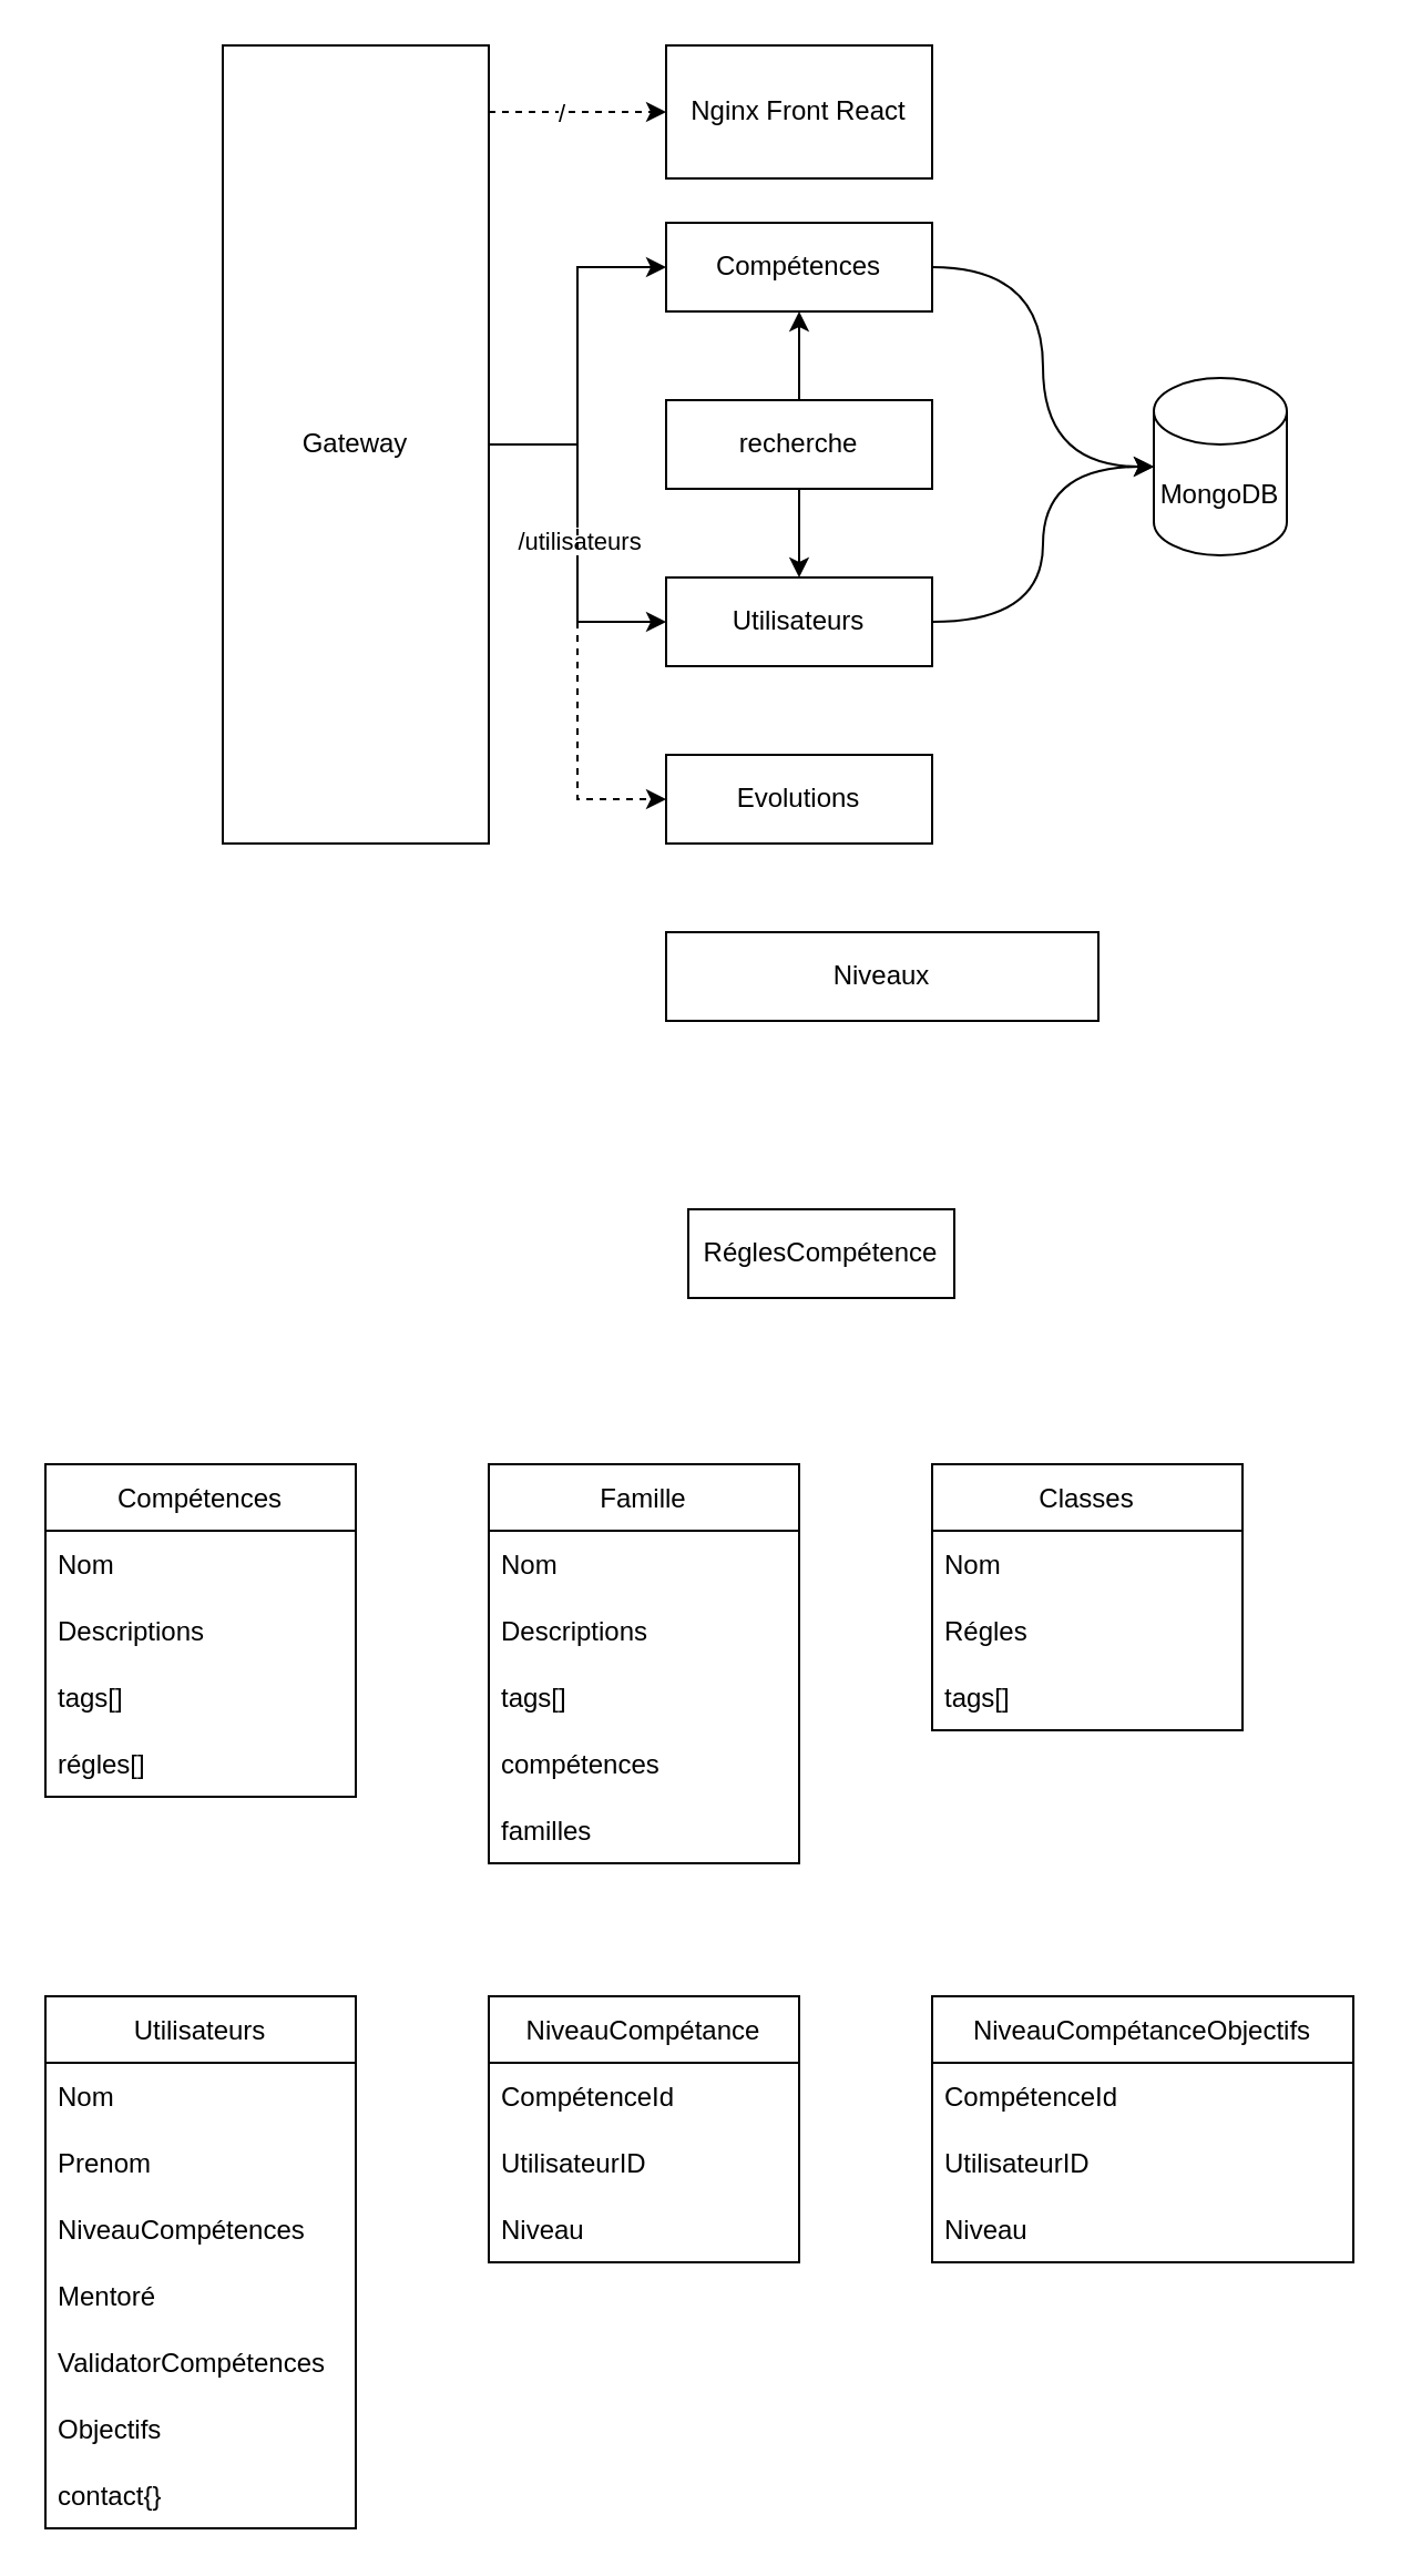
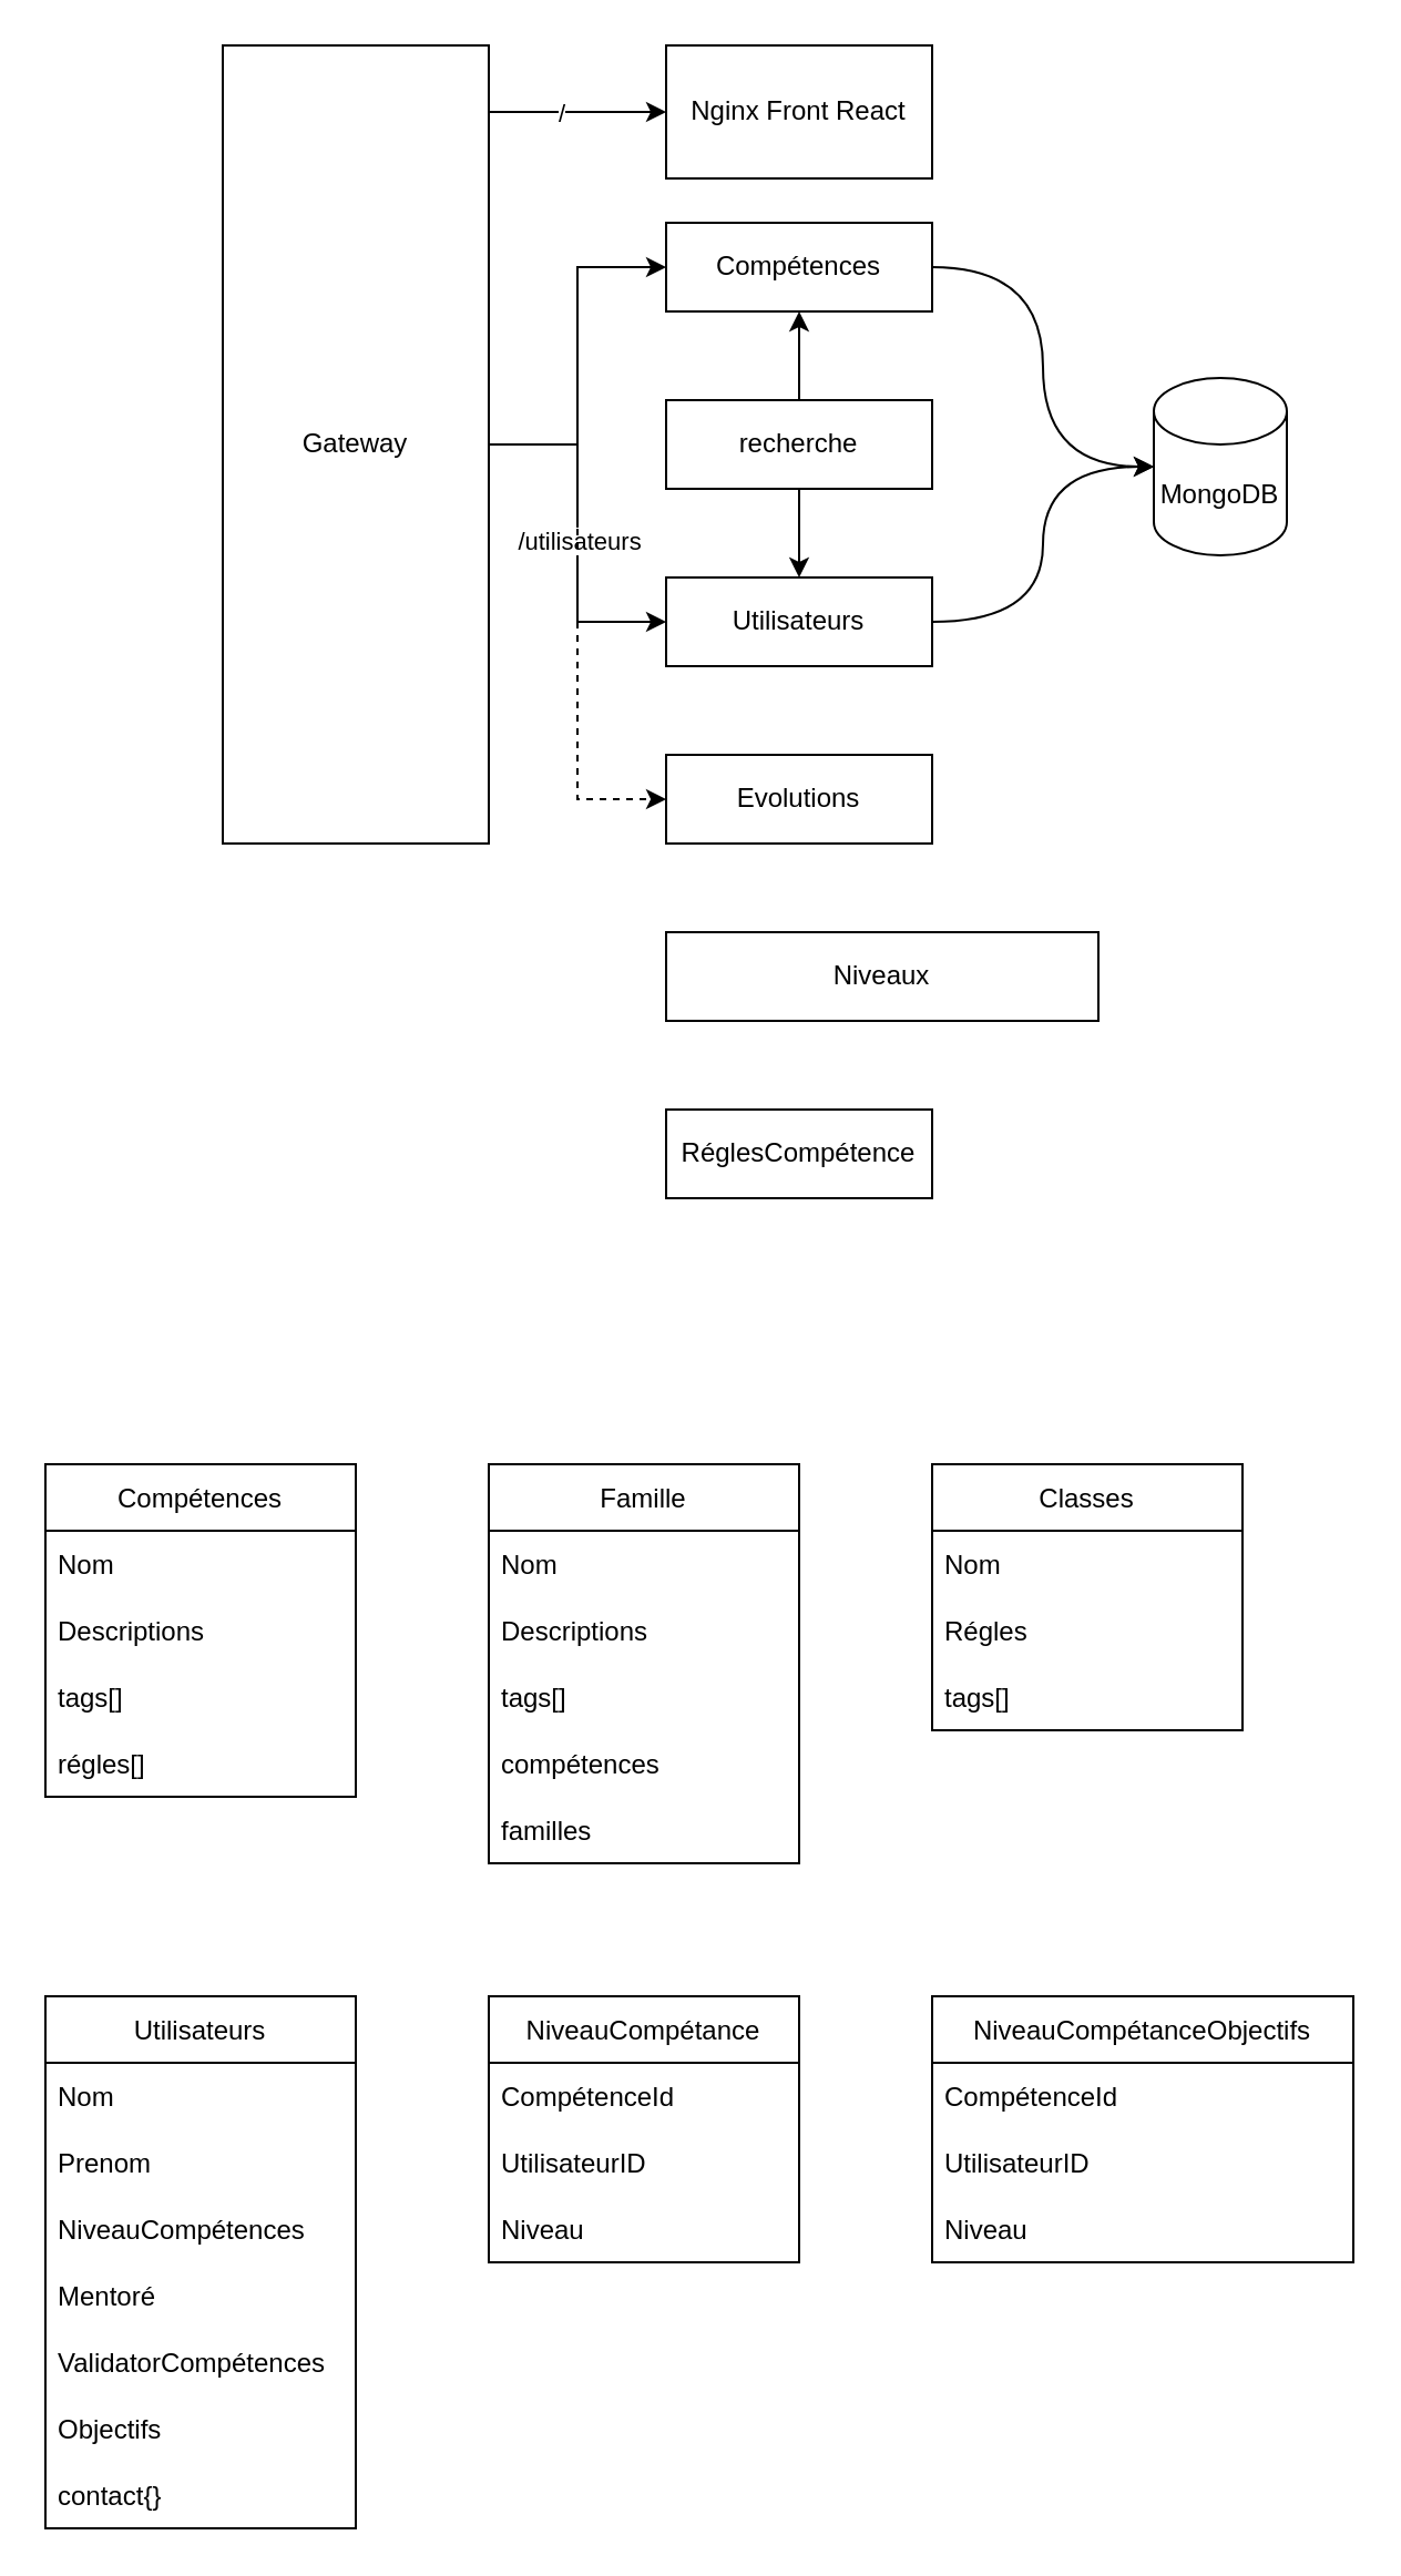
  <mxCell id="0" />
  <mxCell id="1" parent="0" />
  <mxCell id="2" value="Nginx Front React" style="rounded=0;whiteSpace=wrap;html=1;" vertex="1" parent="1"><mxGeometry x="300" y="20" width="120" height="60" as="geometry" /></mxCell>
- <mxCell id="3" style="edgeStyle=orthogonalEdgeStyle;rounded=0;orthogonalLoop=1;jettySize=auto;html=1;dashed=1;" edge="1" parent="1" source="9" target="2"><mxGeometry relative="1" as="geometry"><Array as="points"><mxPoint x="230" y="50" /><mxPoint x="230" y="50" /></Array></mxGeometry></mxCell>
+ <mxCell id="3" style="edgeStyle=orthogonalEdgeStyle;rounded=0;orthogonalLoop=1;jettySize=auto;html=1;" edge="1" parent="1" source="9" target="2"><mxGeometry relative="1" as="geometry"><Array as="points"><mxPoint x="230" y="50" /><mxPoint x="230" y="50" /></Array></mxGeometry></mxCell>
  <mxCell id="4" value="/" style="edgeLabel;html=1;align=center;verticalAlign=middle;resizable=0;points=[];" vertex="1" connectable="0" parent="3"><mxGeometry x="-0.2" relative="1" as="geometry"><mxPoint as="offset" /></mxGeometry></mxCell>
  <mxCell id="5" style="edgeStyle=orthogonalEdgeStyle;rounded=0;orthogonalLoop=1;jettySize=auto;html=1;" edge="1" parent="1" source="9" target="11"><mxGeometry relative="1" as="geometry" /></mxCell>
  <mxCell id="6" value="/utilisateurs" style="edgeLabel;html=1;align=center;verticalAlign=middle;resizable=0;points=[];" vertex="1" connectable="0" parent="5"><mxGeometry x="-0.3" y="-1" relative="1" as="geometry"><mxPoint x="1" y="27" as="offset" /></mxGeometry></mxCell>
  <mxCell id="7" style="edgeStyle=orthogonalEdgeStyle;rounded=0;orthogonalLoop=1;jettySize=auto;html=1;" edge="1" parent="1" source="9" target="13"><mxGeometry relative="1" as="geometry" /></mxCell>
  <mxCell id="8" style="edgeStyle=orthogonalEdgeStyle;rounded=0;orthogonalLoop=1;jettySize=auto;html=1;entryX=0;entryY=0.5;entryDx=0;entryDy=0;dashed=1;" edge="1" parent="1" source="9" target="17"><mxGeometry relative="1" as="geometry" /></mxCell>
  <mxCell id="9" value="Gateway" style="rounded=0;whiteSpace=wrap;html=1;" vertex="1" parent="1"><mxGeometry x="100" y="20" width="120" height="360" as="geometry" /></mxCell>
  <mxCell id="10" style="edgeStyle=orthogonalEdgeStyle;rounded=0;orthogonalLoop=1;jettySize=auto;html=1;entryX=0;entryY=0.5;entryDx=0;entryDy=0;entryPerimeter=0;curved=1;" edge="1" parent="1" source="11" target="18"><mxGeometry relative="1" as="geometry" /></mxCell>
  <mxCell id="11" value="Utilisateurs" style="rounded=0;whiteSpace=wrap;html=1;" vertex="1" parent="1"><mxGeometry x="300" y="260" width="120" height="40" as="geometry" /></mxCell>
  <mxCell id="12" style="edgeStyle=orthogonalEdgeStyle;rounded=0;orthogonalLoop=1;jettySize=auto;html=1;curved=1;entryX=0;entryY=0.5;entryDx=0;entryDy=0;entryPerimeter=0;" edge="1" parent="1" source="13" target="18"><mxGeometry relative="1" as="geometry" /></mxCell>
  <mxCell id="13" value="Compétences" style="rounded=0;whiteSpace=wrap;html=1;" vertex="1" parent="1"><mxGeometry x="300" y="100" width="120" height="40" as="geometry" /></mxCell>
  <mxCell id="14" style="edgeStyle=orthogonalEdgeStyle;rounded=0;orthogonalLoop=1;jettySize=auto;html=1;entryX=0.5;entryY=1;entryDx=0;entryDy=0;" edge="1" parent="1" source="16" target="13"><mxGeometry relative="1" as="geometry" /></mxCell>
  <mxCell id="15" style="edgeStyle=orthogonalEdgeStyle;rounded=0;orthogonalLoop=1;jettySize=auto;html=1;entryX=0.5;entryY=0;entryDx=0;entryDy=0;" edge="1" parent="1" source="16" target="11"><mxGeometry relative="1" as="geometry" /></mxCell>
  <mxCell id="16" value="recherche" style="rounded=0;whiteSpace=wrap;html=1;" vertex="1" parent="1"><mxGeometry x="300" y="180" width="120" height="40" as="geometry" /></mxCell>
  <mxCell id="17" value="Evolutions" style="rounded=0;whiteSpace=wrap;html=1;" vertex="1" parent="1"><mxGeometry x="300" y="340" width="120" height="40" as="geometry" /></mxCell>
  <mxCell id="18" value="MongoDB" style="shape=cylinder3;whiteSpace=wrap;html=1;boundedLbl=1;backgroundOutline=1;size=15;" vertex="1" parent="1"><mxGeometry x="520" y="170" width="60" height="80" as="geometry" /></mxCell>
  <mxCell id="19" value="Compétences" style="swimlane;fontStyle=0;childLayout=stackLayout;horizontal=1;startSize=30;horizontalStack=0;resizeParent=1;resizeParentMax=0;resizeLast=0;collapsible=1;marginBottom=0;" vertex="1" parent="1"><mxGeometry x="20" y="660" width="140" height="150" as="geometry" /></mxCell>
  <mxCell id="20" value="Nom" style="text;strokeColor=none;fillColor=none;align=left;verticalAlign=middle;spacingLeft=4;spacingRight=4;overflow=hidden;points=[[0,0.5],[1,0.5]];portConstraint=eastwest;rotatable=0;" vertex="1" parent="19"><mxGeometry y="30" width="140" height="30" as="geometry" /></mxCell>
  <mxCell id="21" value="Descriptions" style="text;strokeColor=none;fillColor=none;align=left;verticalAlign=middle;spacingLeft=4;spacingRight=4;overflow=hidden;points=[[0,0.5],[1,0.5]];portConstraint=eastwest;rotatable=0;" vertex="1" parent="19"><mxGeometry y="60" width="140" height="30" as="geometry" /></mxCell>
  <mxCell id="22" value="tags[]" style="text;strokeColor=none;fillColor=none;align=left;verticalAlign=middle;spacingLeft=4;spacingRight=4;overflow=hidden;points=[[0,0.5],[1,0.5]];portConstraint=eastwest;rotatable=0;" vertex="1" parent="19"><mxGeometry y="90" width="140" height="30" as="geometry" /></mxCell>
  <mxCell id="23" value="régles[]" style="text;strokeColor=none;fillColor=none;align=left;verticalAlign=middle;spacingLeft=4;spacingRight=4;overflow=hidden;points=[[0,0.5],[1,0.5]];portConstraint=eastwest;rotatable=0;" vertex="1" parent="19"><mxGeometry y="120" width="140" height="30" as="geometry" /></mxCell>
  <mxCell id="24" value="Niveaux" style="rounded=0;whiteSpace=wrap;html=1;" vertex="1" parent="1"><mxGeometry x="300" y="420" width="195" height="40" as="geometry" /></mxCell>
- <mxCell id="25" value="RéglesCompétence" style="rounded=0;whiteSpace=wrap;html=1;" vertex="1" parent="1"><mxGeometry x="310" y="545" width="120" height="40" as="geometry" /></mxCell>
+ <mxCell id="25" value="RéglesCompétence" style="rounded=0;whiteSpace=wrap;html=1;" vertex="1" parent="1"><mxGeometry x="300" y="500" width="120" height="40" as="geometry" /></mxCell>
  <mxCell id="26" value="Famille" style="swimlane;fontStyle=0;childLayout=stackLayout;horizontal=1;startSize=30;horizontalStack=0;resizeParent=1;resizeParentMax=0;resizeLast=0;collapsible=1;marginBottom=0;" vertex="1" parent="1"><mxGeometry x="220" y="660" width="140" height="180" as="geometry" /></mxCell>
  <mxCell id="27" value="Nom" style="text;strokeColor=none;fillColor=none;align=left;verticalAlign=middle;spacingLeft=4;spacingRight=4;overflow=hidden;points=[[0,0.5],[1,0.5]];portConstraint=eastwest;rotatable=0;" vertex="1" parent="26"><mxGeometry y="30" width="140" height="30" as="geometry" /></mxCell>
  <mxCell id="28" value="Descriptions" style="text;strokeColor=none;fillColor=none;align=left;verticalAlign=middle;spacingLeft=4;spacingRight=4;overflow=hidden;points=[[0,0.5],[1,0.5]];portConstraint=eastwest;rotatable=0;" vertex="1" parent="26"><mxGeometry y="60" width="140" height="30" as="geometry" /></mxCell>
  <mxCell id="29" value="tags[]" style="text;strokeColor=none;fillColor=none;align=left;verticalAlign=middle;spacingLeft=4;spacingRight=4;overflow=hidden;points=[[0,0.5],[1,0.5]];portConstraint=eastwest;rotatable=0;" vertex="1" parent="26"><mxGeometry y="90" width="140" height="30" as="geometry" /></mxCell>
  <mxCell id="30" value="compétences" style="text;strokeColor=none;fillColor=none;align=left;verticalAlign=middle;spacingLeft=4;spacingRight=4;overflow=hidden;points=[[0,0.5],[1,0.5]];portConstraint=eastwest;rotatable=0;" vertex="1" parent="26"><mxGeometry y="120" width="140" height="30" as="geometry" /></mxCell>
  <mxCell id="31" value="familles" style="text;strokeColor=none;fillColor=none;align=left;verticalAlign=middle;spacingLeft=4;spacingRight=4;overflow=hidden;points=[[0,0.5],[1,0.5]];portConstraint=eastwest;rotatable=0;" vertex="1" parent="26"><mxGeometry y="150" width="140" height="30" as="geometry" /></mxCell>
  <mxCell id="32" value="Classes" style="swimlane;fontStyle=0;childLayout=stackLayout;horizontal=1;startSize=30;horizontalStack=0;resizeParent=1;resizeParentMax=0;resizeLast=0;collapsible=1;marginBottom=0;" vertex="1" parent="1"><mxGeometry x="420" y="660" width="140" height="120" as="geometry" /></mxCell>
  <mxCell id="33" value="Nom" style="text;strokeColor=none;fillColor=none;align=left;verticalAlign=middle;spacingLeft=4;spacingRight=4;overflow=hidden;points=[[0,0.5],[1,0.5]];portConstraint=eastwest;rotatable=0;" vertex="1" parent="32"><mxGeometry y="30" width="140" height="30" as="geometry" /></mxCell>
  <mxCell id="34" value="Régles" style="text;strokeColor=none;fillColor=none;align=left;verticalAlign=middle;spacingLeft=4;spacingRight=4;overflow=hidden;points=[[0,0.5],[1,0.5]];portConstraint=eastwest;rotatable=0;" vertex="1" parent="32"><mxGeometry y="60" width="140" height="30" as="geometry" /></mxCell>
  <mxCell id="35" value="tags[]" style="text;strokeColor=none;fillColor=none;align=left;verticalAlign=middle;spacingLeft=4;spacingRight=4;overflow=hidden;points=[[0,0.5],[1,0.5]];portConstraint=eastwest;rotatable=0;" vertex="1" parent="32"><mxGeometry y="90" width="140" height="30" as="geometry" /></mxCell>
  <mxCell id="36" value="Utilisateurs" style="swimlane;fontStyle=0;childLayout=stackLayout;horizontal=1;startSize=30;horizontalStack=0;resizeParent=1;resizeParentMax=0;resizeLast=0;collapsible=1;marginBottom=0;" vertex="1" parent="1"><mxGeometry x="20" y="900" width="140" height="240" as="geometry" /></mxCell>
  <mxCell id="37" value="Nom" style="text;strokeColor=none;fillColor=none;align=left;verticalAlign=middle;spacingLeft=4;spacingRight=4;overflow=hidden;points=[[0,0.5],[1,0.5]];portConstraint=eastwest;rotatable=0;" vertex="1" parent="36"><mxGeometry y="30" width="140" height="30" as="geometry" /></mxCell>
  <mxCell id="38" value="Prenom" style="text;strokeColor=none;fillColor=none;align=left;verticalAlign=middle;spacingLeft=4;spacingRight=4;overflow=hidden;points=[[0,0.5],[1,0.5]];portConstraint=eastwest;rotatable=0;" vertex="1" parent="36"><mxGeometry y="60" width="140" height="30" as="geometry" /></mxCell>
  <mxCell id="39" value="NiveauCompétences" style="text;strokeColor=none;fillColor=none;align=left;verticalAlign=middle;spacingLeft=4;spacingRight=4;overflow=hidden;points=[[0,0.5],[1,0.5]];portConstraint=eastwest;rotatable=0;" vertex="1" parent="36"><mxGeometry y="90" width="140" height="30" as="geometry" /></mxCell>
  <mxCell id="40" value="Mentoré" style="text;strokeColor=none;fillColor=none;align=left;verticalAlign=middle;spacingLeft=4;spacingRight=4;overflow=hidden;points=[[0,0.5],[1,0.5]];portConstraint=eastwest;rotatable=0;" vertex="1" parent="36"><mxGeometry y="120" width="140" height="30" as="geometry" /></mxCell>
  <mxCell id="41" value="ValidatorCompétences" style="text;strokeColor=none;fillColor=none;align=left;verticalAlign=middle;spacingLeft=4;spacingRight=4;overflow=hidden;points=[[0,0.5],[1,0.5]];portConstraint=eastwest;rotatable=0;" vertex="1" parent="36"><mxGeometry y="150" width="140" height="30" as="geometry" /></mxCell>
  <mxCell id="42" value="Objectifs" style="text;strokeColor=none;fillColor=none;align=left;verticalAlign=middle;spacingLeft=4;spacingRight=4;overflow=hidden;points=[[0,0.5],[1,0.5]];portConstraint=eastwest;rotatable=0;" vertex="1" parent="36"><mxGeometry y="180" width="140" height="30" as="geometry" /></mxCell>
  <mxCell id="43" value="contact{}" style="text;strokeColor=none;fillColor=none;align=left;verticalAlign=middle;spacingLeft=4;spacingRight=4;overflow=hidden;points=[[0,0.5],[1,0.5]];portConstraint=eastwest;rotatable=0;" vertex="1" parent="36"><mxGeometry y="210" width="140" height="30" as="geometry" /></mxCell>
  <mxCell id="44" value="NiveauCompétance" style="swimlane;fontStyle=0;childLayout=stackLayout;horizontal=1;startSize=30;horizontalStack=0;resizeParent=1;resizeParentMax=0;resizeLast=0;collapsible=1;marginBottom=0;" vertex="1" parent="1"><mxGeometry x="220" y="900" width="140" height="120" as="geometry" /></mxCell>
  <mxCell id="45" value="CompétenceId" style="text;strokeColor=none;fillColor=none;align=left;verticalAlign=middle;spacingLeft=4;spacingRight=4;overflow=hidden;points=[[0,0.5],[1,0.5]];portConstraint=eastwest;rotatable=0;" vertex="1" parent="44"><mxGeometry y="30" width="140" height="30" as="geometry" /></mxCell>
  <mxCell id="46" value="UtilisateurID" style="text;strokeColor=none;fillColor=none;align=left;verticalAlign=middle;spacingLeft=4;spacingRight=4;overflow=hidden;points=[[0,0.5],[1,0.5]];portConstraint=eastwest;rotatable=0;" vertex="1" parent="44"><mxGeometry y="60" width="140" height="30" as="geometry" /></mxCell>
  <mxCell id="47" value="Niveau" style="text;strokeColor=none;fillColor=none;align=left;verticalAlign=middle;spacingLeft=4;spacingRight=4;overflow=hidden;points=[[0,0.5],[1,0.5]];portConstraint=eastwest;rotatable=0;" vertex="1" parent="44"><mxGeometry y="90" width="140" height="30" as="geometry" /></mxCell>
  <mxCell id="48" value="NiveauCompétanceObjectifs" style="swimlane;fontStyle=0;childLayout=stackLayout;horizontal=1;startSize=30;horizontalStack=0;resizeParent=1;resizeParentMax=0;resizeLast=0;collapsible=1;marginBottom=0;" vertex="1" parent="1"><mxGeometry x="420" y="900" width="190" height="120" as="geometry" /></mxCell>
  <mxCell id="49" value="CompétenceId" style="text;strokeColor=none;fillColor=none;align=left;verticalAlign=middle;spacingLeft=4;spacingRight=4;overflow=hidden;points=[[0,0.5],[1,0.5]];portConstraint=eastwest;rotatable=0;" vertex="1" parent="48"><mxGeometry y="30" width="190" height="30" as="geometry" /></mxCell>
  <mxCell id="50" value="UtilisateurID" style="text;strokeColor=none;fillColor=none;align=left;verticalAlign=middle;spacingLeft=4;spacingRight=4;overflow=hidden;points=[[0,0.5],[1,0.5]];portConstraint=eastwest;rotatable=0;" vertex="1" parent="48"><mxGeometry y="60" width="190" height="30" as="geometry" /></mxCell>
  <mxCell id="51" value="Niveau" style="text;strokeColor=none;fillColor=none;align=left;verticalAlign=middle;spacingLeft=4;spacingRight=4;overflow=hidden;points=[[0,0.5],[1,0.5]];portConstraint=eastwest;rotatable=0;" vertex="1" parent="48"><mxGeometry y="90" width="190" height="30" as="geometry" /></mxCell>
